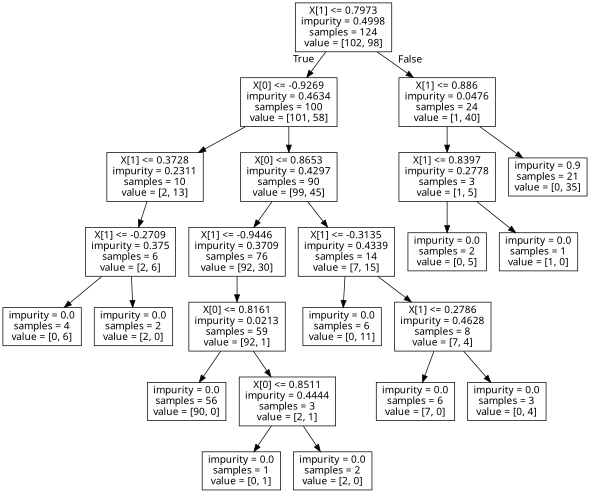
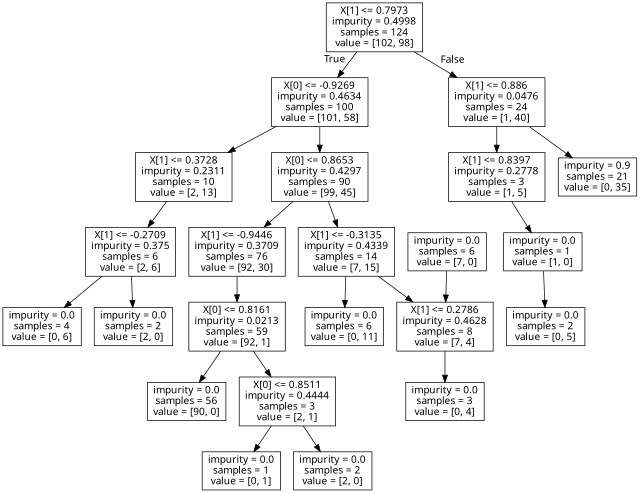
  digraph {
    fontname="Noto Sans"
    node [fontname="Noto Sans" shape=box]
    edge [fontname="Noto Sans"]
    n1 [label="X[1] <= 0.7973\nimpurity = 0.4998\nsamples = 124\nvalue = [102, 98]"]
    n2 [label="X[0] <= -0.9269\nimpurity = 0.4634\nsamples = 100\nvalue = [101, 58]"]
    n3 [label="X[1] <= 0.886\nimpurity = 0.0476\nsamples = 24\nvalue = [1, 40]"]
    n4 [label="X[1] <= 0.3728\nimpurity = 0.2311\nsamples = 10\nvalue = [2, 13]"]
    n5 [label="X[0] <= 0.8653\nimpurity = 0.4297\nsamples = 90\nvalue = [99, 45]"]
    n6 [label="X[1] <= 0.8397\nimpurity = 0.2778\nsamples = 3\nvalue = [1, 5]"]
    n7 [label="impurity = 0.9\nsamples = 21\nvalue = [0, 35]"]
    n8 [label="X[1] <= -0.2709\nimpurity = 0.375\nsamples = 6\nvalue = [2, 6]"]
    n9 [label="X[1] <= -0.9446\nimpurity = 0.3709\nsamples = 76\nvalue = [92, 30]"]
    n10 [label="X[1] <= -0.3135\nimpurity = 0.4339\nsamples = 14\nvalue = [7, 15]"]
    n11 [label="impurity = 0.0\nsamples = 4\nvalue = [0, 6]"]
    n12 [label="impurity = 0.0\nsamples = 2\nvalue = [2, 0]"]
    n13 [label="X[0] <= 0.8161\nimpurity = 0.0213\nsamples = 59\nvalue = [92, 1]"]
    n14 [label="impurity = 0.0\nsamples = 6\nvalue = [0, 11]"]
    n15 [label="X[1] <= 0.2786\nimpurity = 0.4628\nsamples = 8\nvalue = [7, 4]"]
    n16 [label="impurity = 0.0\nsamples = 56\nvalue = [90, 0]"]
    n17 [label="X[0] <= 0.8511\nimpurity = 0.4444\nsamples = 3\nvalue = [2, 1]"]
    n18 [label="impurity = 0.0\nsamples = 1\nvalue = [0, 1]"]
    n19 [label="impurity = 0.0\nsamples = 2\nvalue = [2, 0]"]
    n20 [label="impurity = 0.0\nsamples = 6\nvalue = [7, 0]"]
    n21 [label="impurity = 0.0\nsamples = 3\nvalue = [0, 4]"]
    n22 [label="impurity = 0.0\nsamples = 2\nvalue = [0, 5]"]
    n23 [label="impurity = 0.0\nsamples = 1\nvalue = [1, 0]"]
    n1 -> n2 [headlabel=True labelangle=45 labeldistance=2.5]
    n1 -> n3 [headlabel=False labelangle=-45 labeldistance=2.5]
    n2 -> n4
    n2 -> n5
    n3 -> n6
    n3 -> n7
    n4 -> n8
    n5 -> n9
    n5 -> n10
-   n6 -> n22
+   n23 -> n22
    n6 -> n23
    n8 -> n11
    n8 -> n12
    n9 -> n13
    n10 -> n14
    n10 -> n15
    n13 -> n16
    n13 -> n17
-   n15 -> n20
+   n20 -> n15
    n15 -> n21
    n17 -> n18
    n17 -> n19
  }
